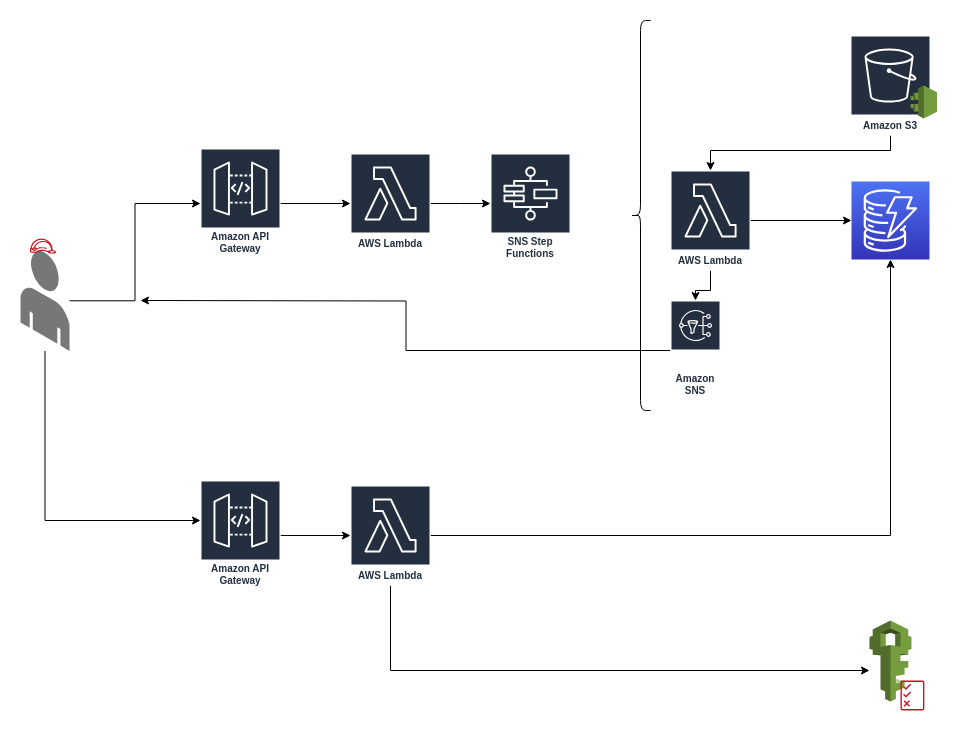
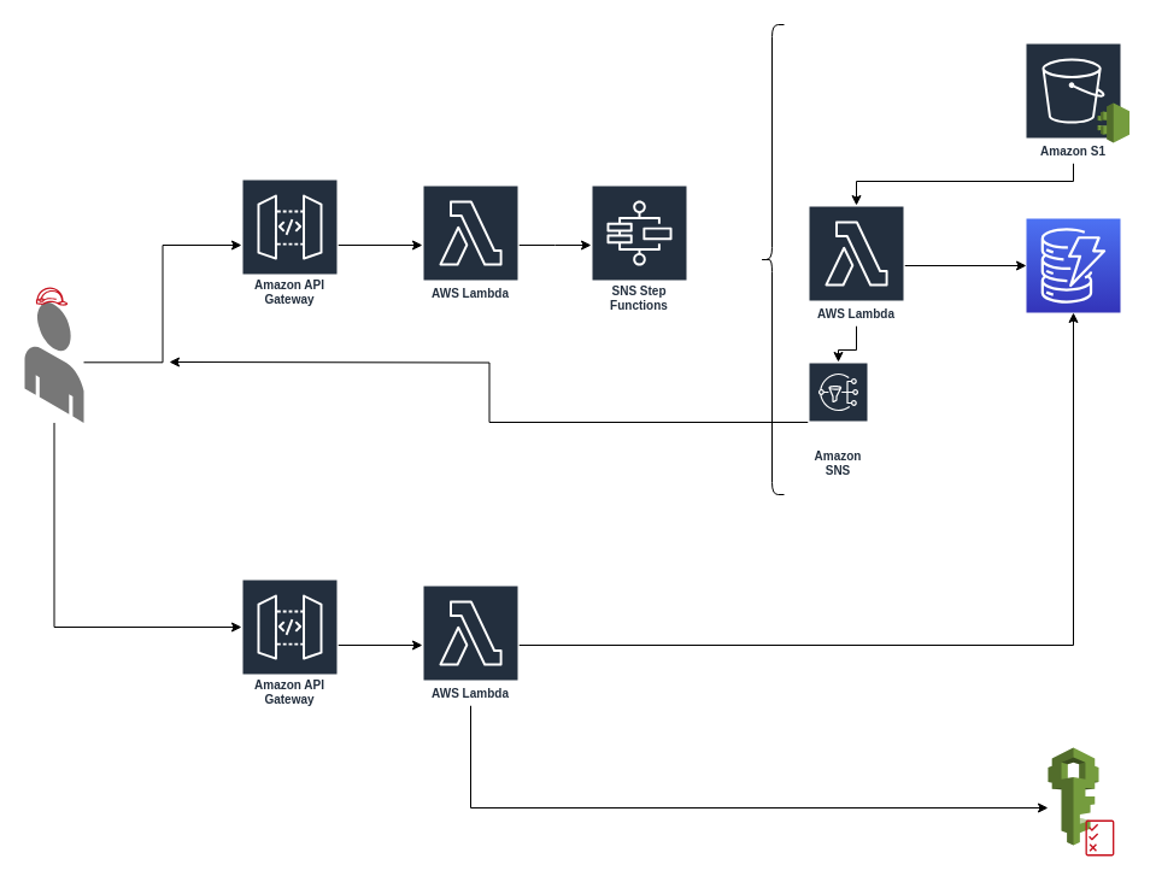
  <mxCell id="0" />
  <mxCell id="1" parent="0" />
  <mxCell id="2" style="edgeStyle=orthogonalEdgeStyle;rounded=0;orthogonalLoop=1;jettySize=auto;html=1;" edge="1" parent="1" source="3" target="13"><mxGeometry relative="1" as="geometry"><Array as="points"><mxPoint x="890" y="150" /><mxPoint x="710" y="150" /></Array></mxGeometry></mxCell>
- <mxCell id="3" value="Amazon S3" style="outlineConnect=0;fontColor=#232F3E;gradientColor=none;strokeColor=#ffffff;fillColor=#232F3E;dashed=0;verticalLabelPosition=middle;verticalAlign=bottom;align=center;html=1;whiteSpace=wrap;fontSize=10;fontStyle=1;spacing=3;shape=mxgraph.aws4.productIcon;prIcon=mxgraph.aws4.s3;" vertex="1" parent="1"><mxGeometry x="850" y="35" width="80" height="100" as="geometry" /></mxCell>
+ <mxCell id="3" value="Amazon S1" style="outlineConnect=0;fontColor=#232F3E;gradientColor=none;strokeColor=#ffffff;fillColor=#232F3E;dashed=0;verticalLabelPosition=middle;verticalAlign=bottom;align=center;html=1;whiteSpace=wrap;fontSize=10;fontStyle=1;spacing=3;shape=mxgraph.aws4.productIcon;prIcon=mxgraph.aws4.s3;" vertex="1" parent="1"><mxGeometry x="850" y="35" width="80" height="100" as="geometry" /></mxCell>
  <mxCell id="4" value="" style="outlineConnect=0;dashed=0;verticalLabelPosition=bottom;verticalAlign=top;align=center;html=1;shape=mxgraph.aws3.cloudtrail;fillColor=#759C3E;gradientColor=none;" vertex="1" parent="1"><mxGeometry x="910" y="85" width="26.5" height="33" as="geometry" /></mxCell>
  <mxCell id="5" style="edgeStyle=orthogonalEdgeStyle;rounded=0;orthogonalLoop=1;jettySize=auto;html=1;" edge="1" parent="1" source="6"><mxGeometry relative="1" as="geometry"><mxPoint x="490" y="203" as="targetPoint" /></mxGeometry></mxCell>
  <mxCell id="6" value="AWS Lambda" style="outlineConnect=0;fontColor=#232F3E;gradientColor=none;strokeColor=#ffffff;fillColor=#232F3E;dashed=0;verticalLabelPosition=middle;verticalAlign=bottom;align=center;html=1;whiteSpace=wrap;fontSize=10;fontStyle=1;spacing=3;shape=mxgraph.aws4.productIcon;prIcon=mxgraph.aws4.lambda;" vertex="1" parent="1"><mxGeometry x="350" y="153" width="80" height="100" as="geometry" /></mxCell>
  <mxCell id="7" style="edgeStyle=orthogonalEdgeStyle;rounded=0;orthogonalLoop=1;jettySize=auto;html=1;" edge="1" parent="1" source="8" target="6"><mxGeometry relative="1" as="geometry" /></mxCell>
  <mxCell id="8" value="Amazon API Gateway" style="outlineConnect=0;fontColor=#232F3E;gradientColor=none;strokeColor=#ffffff;fillColor=#232F3E;dashed=0;verticalLabelPosition=middle;verticalAlign=bottom;align=center;html=1;whiteSpace=wrap;fontSize=10;fontStyle=1;spacing=3;shape=mxgraph.aws4.productIcon;prIcon=mxgraph.aws4.api_gateway;" vertex="1" parent="1"><mxGeometry x="200" y="148" width="80" height="110" as="geometry" /></mxCell>
  <mxCell id="9" value="" style="outlineConnect=0;fontColor=#232F3E;gradientColor=#4D72F3;gradientDirection=north;fillColor=#3334B9;strokeColor=#ffffff;dashed=0;verticalLabelPosition=bottom;verticalAlign=top;align=center;html=1;fontSize=12;fontStyle=0;aspect=fixed;shape=mxgraph.aws4.resourceIcon;resIcon=mxgraph.aws4.dynamodb;" vertex="1" parent="1"><mxGeometry x="851" y="181" width="78" height="78" as="geometry" /></mxCell>
  <mxCell id="10" value="SNS Step Functions" style="outlineConnect=0;fontColor=#232F3E;gradientColor=none;strokeColor=#ffffff;fillColor=#232F3E;dashed=0;verticalLabelPosition=middle;verticalAlign=bottom;align=center;html=1;whiteSpace=wrap;fontSize=10;fontStyle=1;spacing=3;shape=mxgraph.aws4.productIcon;prIcon=mxgraph.aws4.step_functions;" vertex="1" parent="1"><mxGeometry x="490" y="153" width="80" height="110" as="geometry" /></mxCell>
  <mxCell id="11" style="edgeStyle=orthogonalEdgeStyle;rounded=0;orthogonalLoop=1;jettySize=auto;html=1;" edge="1" parent="1" source="13" target="9"><mxGeometry relative="1" as="geometry" /></mxCell>
  <mxCell id="12" style="edgeStyle=orthogonalEdgeStyle;rounded=0;orthogonalLoop=1;jettySize=auto;html=1;" edge="1" parent="1" source="13" target="16"><mxGeometry relative="1" as="geometry" /></mxCell>
  <mxCell id="13" value="AWS Lambda" style="outlineConnect=0;fontColor=#232F3E;gradientColor=none;strokeColor=#ffffff;fillColor=#232F3E;dashed=0;verticalLabelPosition=middle;verticalAlign=bottom;align=center;html=1;whiteSpace=wrap;fontSize=10;fontStyle=1;spacing=3;shape=mxgraph.aws4.productIcon;prIcon=mxgraph.aws4.lambda;" vertex="1" parent="1"><mxGeometry x="670" y="170" width="80" height="100" as="geometry" /></mxCell>
  <mxCell id="14" value="" style="shape=curlyBracket;whiteSpace=wrap;html=1;rounded=1;" vertex="1" parent="1"><mxGeometry x="630" y="20" width="20" height="390" as="geometry" /></mxCell>
  <mxCell id="15" style="edgeStyle=orthogonalEdgeStyle;rounded=0;orthogonalLoop=1;jettySize=auto;html=1;" edge="1" parent="1" source="16"><mxGeometry relative="1" as="geometry"><mxPoint x="140" y="300" as="targetPoint" /></mxGeometry></mxCell>
  <mxCell id="16" value="Amazon SNS" style="outlineConnect=0;fontColor=#232F3E;gradientColor=none;strokeColor=#ffffff;fillColor=#232F3E;dashed=0;verticalLabelPosition=middle;verticalAlign=bottom;align=center;html=1;whiteSpace=wrap;fontSize=10;fontStyle=1;spacing=3;shape=mxgraph.aws4.productIcon;prIcon=mxgraph.aws4.sns;" vertex="1" parent="1"><mxGeometry x="670" y="300" width="50" height="100" as="geometry" /></mxCell>
  <mxCell id="17" style="edgeStyle=orthogonalEdgeStyle;rounded=0;orthogonalLoop=1;jettySize=auto;html=1;" edge="1" parent="1" source="19" target="9"><mxGeometry relative="1" as="geometry" /></mxCell>
  <mxCell id="18" style="edgeStyle=orthogonalEdgeStyle;rounded=0;orthogonalLoop=1;jettySize=auto;html=1;" edge="1" parent="1" source="19" target="22"><mxGeometry relative="1" as="geometry"><Array as="points"><mxPoint x="390" y="670" /></Array></mxGeometry></mxCell>
  <mxCell id="19" value="AWS Lambda" style="outlineConnect=0;fontColor=#232F3E;gradientColor=none;strokeColor=#ffffff;fillColor=#232F3E;dashed=0;verticalLabelPosition=middle;verticalAlign=bottom;align=center;html=1;whiteSpace=wrap;fontSize=10;fontStyle=1;spacing=3;shape=mxgraph.aws4.productIcon;prIcon=mxgraph.aws4.lambda;" vertex="1" parent="1"><mxGeometry x="350" y="485" width="80" height="100" as="geometry" /></mxCell>
  <mxCell id="20" style="edgeStyle=orthogonalEdgeStyle;rounded=0;orthogonalLoop=1;jettySize=auto;html=1;" edge="1" parent="1" source="21" target="19"><mxGeometry relative="1" as="geometry" /></mxCell>
  <mxCell id="21" value="Amazon API Gateway" style="outlineConnect=0;fontColor=#232F3E;gradientColor=none;strokeColor=#ffffff;fillColor=#232F3E;dashed=0;verticalLabelPosition=middle;verticalAlign=bottom;align=center;html=1;whiteSpace=wrap;fontSize=10;fontStyle=1;spacing=3;shape=mxgraph.aws4.productIcon;prIcon=mxgraph.aws4.api_gateway;" vertex="1" parent="1"><mxGeometry x="200" y="480" width="80" height="110" as="geometry" /></mxCell>
  <mxCell id="22" value="" style="outlineConnect=0;dashed=0;verticalLabelPosition=bottom;verticalAlign=top;align=center;html=1;shape=mxgraph.aws3.iam;fillColor=#759C3E;gradientColor=none;" vertex="1" parent="1"><mxGeometry x="869" y="620" width="42" height="81" as="geometry" /></mxCell>
  <mxCell id="23" value="" style="outlineConnect=0;fontColor=#232F3E;gradientColor=none;fillColor=#C7131F;strokeColor=none;dashed=0;verticalLabelPosition=bottom;verticalAlign=top;align=center;html=1;fontSize=12;fontStyle=0;aspect=fixed;pointerEvents=1;shape=mxgraph.aws4.permissions;" vertex="1" parent="1"><mxGeometry x="900" y="680" width="23.85" height="30" as="geometry" /></mxCell>
  <mxCell id="24" style="edgeStyle=orthogonalEdgeStyle;rounded=0;orthogonalLoop=1;jettySize=auto;html=1;" edge="1" parent="1" source="26" target="8"><mxGeometry relative="1" as="geometry" /></mxCell>
  <mxCell id="25" style="edgeStyle=orthogonalEdgeStyle;rounded=0;orthogonalLoop=1;jettySize=auto;html=1;" edge="1" parent="1" source="26" target="21"><mxGeometry relative="1" as="geometry"><Array as="points"><mxPoint x="45" y="520" /></Array></mxGeometry></mxCell>
  <mxCell id="26" value="" style="verticalLabelPosition=bottom;html=1;verticalAlign=top;strokeWidth=1;align=center;outlineConnect=0;dashed=0;outlineConnect=0;shape=mxgraph.aws3d.end_user;strokeColor=none;fillColor=#777777;aspect=fixed;" vertex="1" parent="1"><mxGeometry x="20" y="250" width="49" height="100.46" as="geometry" /></mxCell>
  <mxCell id="27" value="" style="outlineConnect=0;fontColor=#232F3E;gradientColor=none;fillColor=#C7131F;strokeColor=none;dashed=0;verticalLabelPosition=bottom;verticalAlign=top;align=center;html=1;fontSize=12;fontStyle=0;aspect=fixed;pointerEvents=1;shape=mxgraph.aws4.role;direction=south;rotation=-90;flipH=0;flipV=1;" vertex="1" parent="1"><mxGeometry x="35" y="232.22" width="15.11" height="26.78" as="geometry" /></mxCell>
